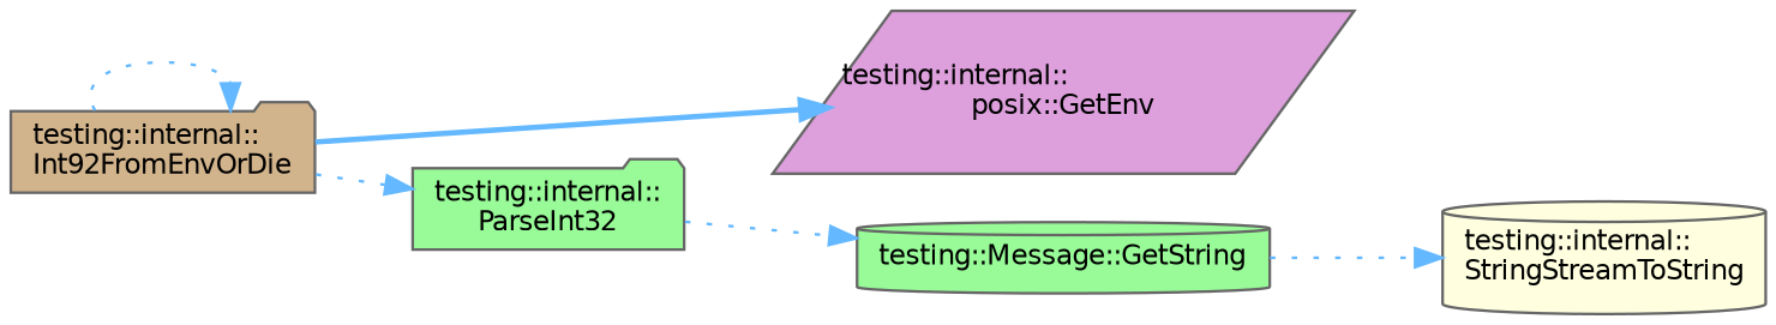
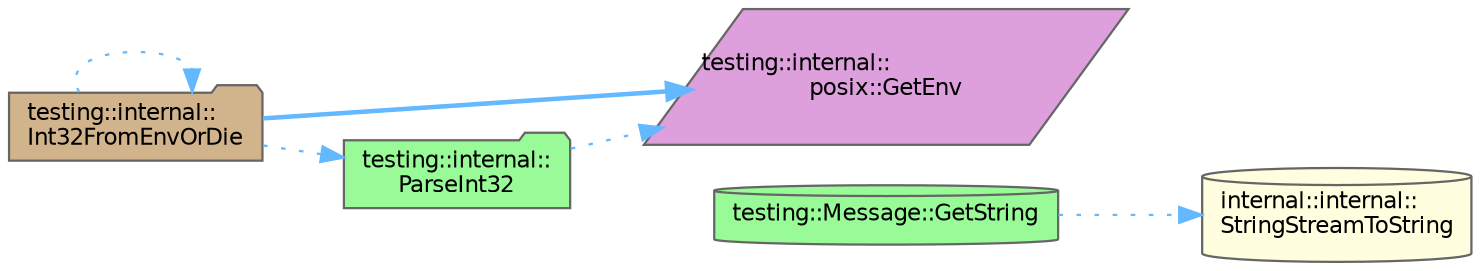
  digraph {
    rankdir=LR
    node [color=grey40 fillcolor=palegreen fontname=Helvetica fontsize=10 shape=folder style=filled]
    edge [color=steelblue1 fontname=Helvetica fontsize=10 labelfontname=Helvetica labelfontsize=10 style=dotted]
-   n1 [color=gray40 fillcolor=tan fontcolor=black height=0.2 label="testing::internal::\lInt92FromEnvOrDie" width=0.4]
+   n1 [color=gray40 fillcolor=tan fontcolor=black height=0.2 label="testing::internal::\lInt32FromEnvOrDie" width=0.4]
    n2 [fillcolor=plum height=0.2 label="testing::internal::\lposix::GetEnv" shape=parallelogram width=0.4]
    n3 [height=0.2 label="testing::internal::\lParseInt32" width=0.4]
    n4 [height=0.2 label="testing::Message::GetString" shape=cylinder width=0.4]
-   n5 [fillcolor=lightyellow height=0.2 label="testing::internal::\lStringStreamToString" shape=cylinder width=0.4]
+   n5 [fillcolor=lightyellow height=0.2 label="internal::internal::\lStringStreamToString" shape=cylinder width=0.4]
    n1 -> n1
    n1 -> n2 [style=bold]
    n1 -> n3
-   n3 -> n4
+   n3 -> n2
    n4 -> n5
  }
